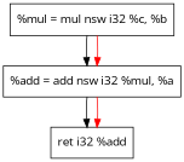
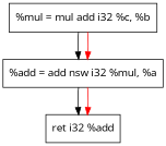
  digraph {
    fontname="Open Sans"
    node [shape=record fontname="Open Sans"]
    edge [fontname="Open Sans"]
-   n1 [label="  %mul = mul nsw i32 %c, %b"]
+   n1 [label="%mul = mul add i32 %c, %b"]
    n2 [label="  %add = add nsw i32 %mul, %a"]
    n3 [label="  ret i32 %add"]
    n1 -> n2
    n1 -> n2 [color=red]
    n2 -> n3
    n2 -> n3 [color=red]
  }
